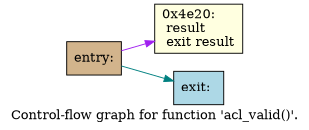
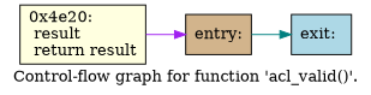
  digraph {
    label="Control-flow graph for function 'acl_valid()'."
    rankdir=LR
    node [shape=record style=filled]
    edge [arrowhead=normal style=solid]
    n1 [fillcolor=tan label="{entry:\l}"]
-   n2 [fillcolor=lightyellow label="{0x4e20:\l  result\l  exit result\l}"]
+   n2 [fillcolor=lightyellow label="{0x4e20:\l  result\l  return result\l}"]
    n3 [fillcolor=lightblue label="{exit:\l}"]
-   n1 -> n2 [color=purple]
+   n2 -> n1 [color=purple]
    n1 -> n3 [color=teal]
  }
